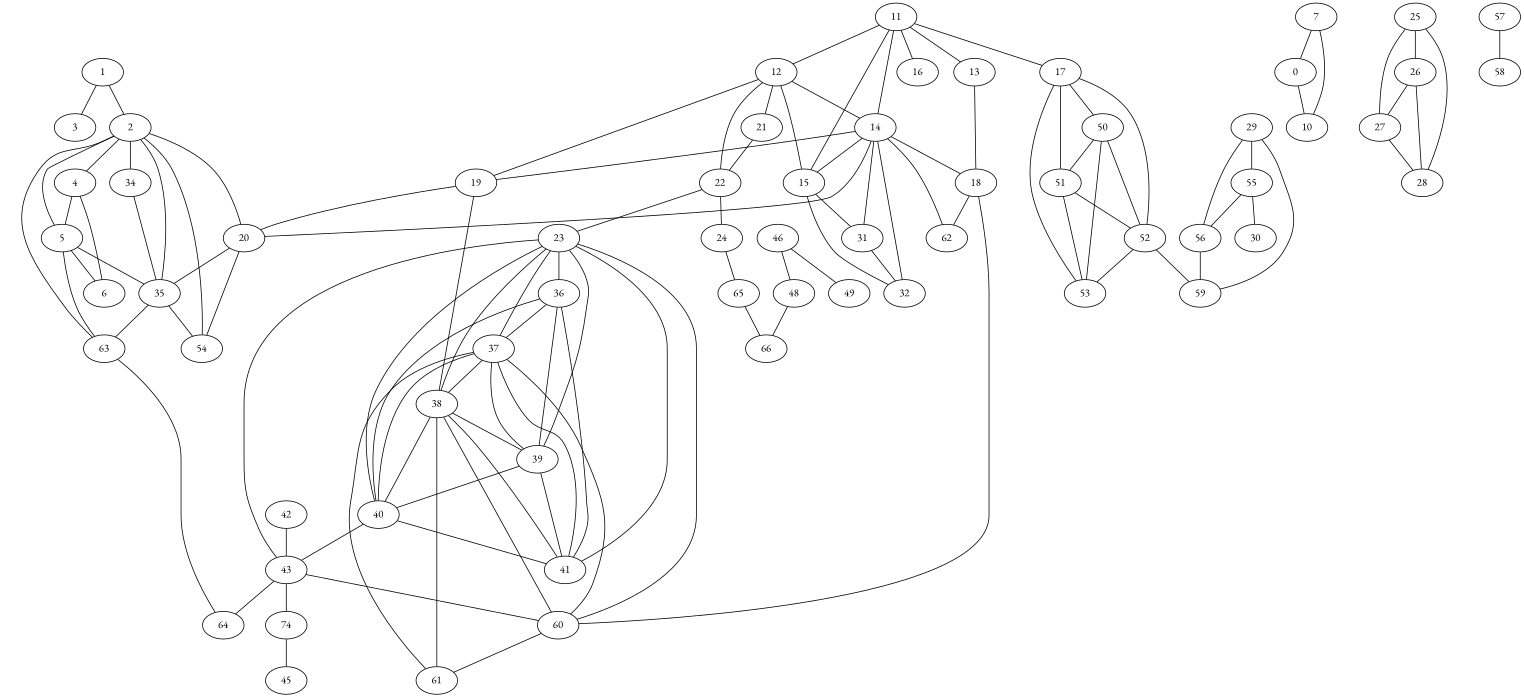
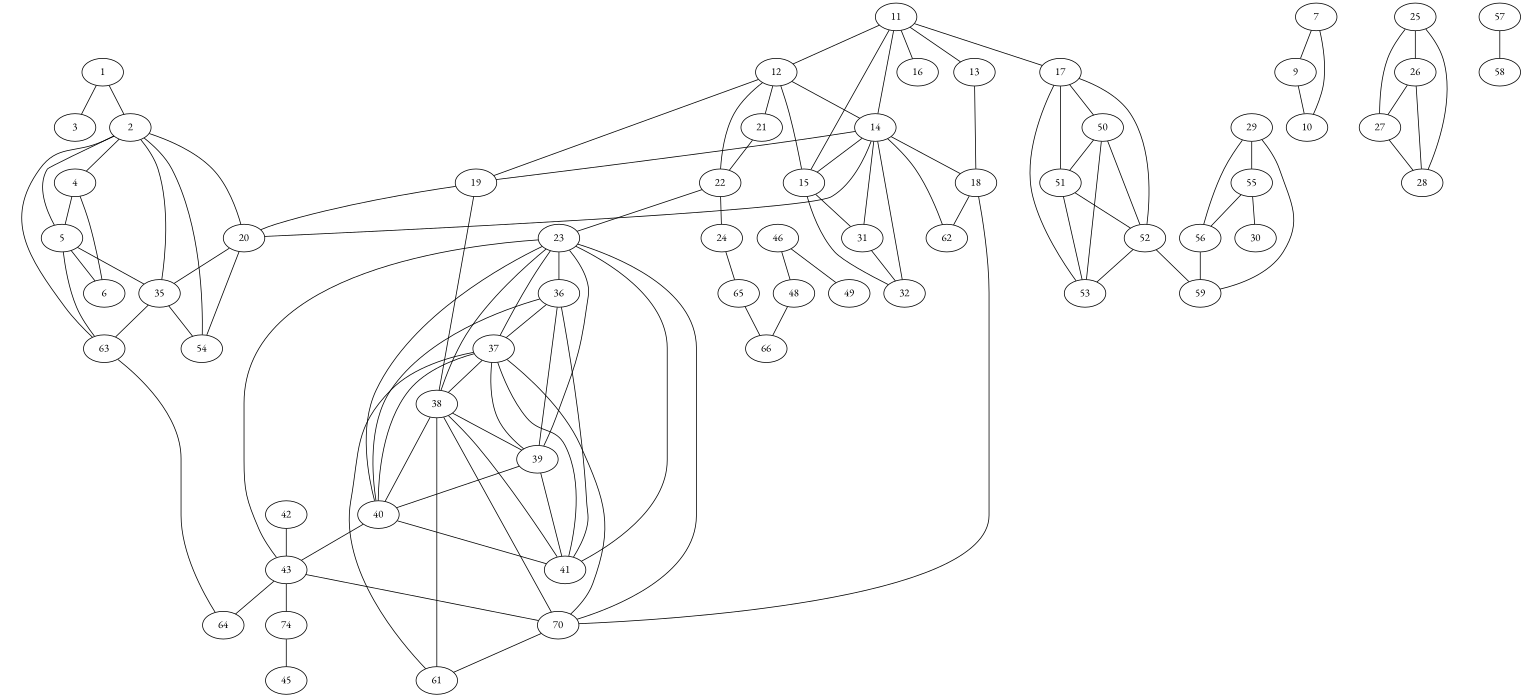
  graph {
    fontname="EB Garamond"
    node [fontname="EB Garamond"]
    edge [fontname="EB Garamond"]
    1
    2
    3
    4
    5
    20
-   34
    35
    54
    63
    6
    64
    7
-   9 [label=0]
+   9
    10
    11
    12
    13
    14
    15
    16
    17
    19
    21
    22
    18
    31
    32
    62
    50
    51
    52
    53
    38
    23
    24
-   60
+   60 [label=70]
    59
    61
    36
    37
    39
    40
    41
    43
    65
    n47 [label=74]
    66
    25
    26
    27
    28
    29
    55
    56
    30
    42
    45
    46
    48
    49
    57
    58
    1 -- 2
    1 -- 3
    2 -- 4
    2 -- 5
    2 -- 20
-   2 -- 34
    2 -- 35
    2 -- 54
    2 -- 63
    4 -- 5
    4 -- 6
    5 -- 35
    5 -- 63
    5 -- 6
    20 -- 35
    20 -- 54
-   34 -- 35
    35 -- 54
    35 -- 63
    63 -- 64
    7 -- 9
    7 -- 10
    9 -- 10
    11 -- 12
    11 -- 13
    11 -- 14
    11 -- 15
    11 -- 16
    11 -- 17
    12 -- 14
    12 -- 15
    12 -- 19
    12 -- 21
    12 -- 22
    13 -- 18
    14 -- 20
    14 -- 15
    14 -- 19
    14 -- 18
    14 -- 31
    14 -- 32
    14 -- 62
    15 -- 31
    15 -- 32
    17 -- 50
    17 -- 51
    17 -- 52
    17 -- 53
    19 -- 20
    19 -- 38
    21 -- 22
    22 -- 23
    22 -- 24
    18 -- 62
    18 -- 60
    31 -- 32
    50 -- 51
    50 -- 52
    50 -- 53
    51 -- 52
    51 -- 53
    52 -- 53
    52 -- 59
    38 -- 60
    38 -- 61
    38 -- 39
    38 -- 40
    38 -- 41
    23 -- 38
    23 -- 60
    23 -- 36
    23 -- 37
    23 -- 39
    23 -- 40
    23 -- 41
    23 -- 43
    24 -- 65
    60 -- 61
    36 -- 37
    36 -- 39
    36 -- 40
    36 -- 41
    37 -- 38
    37 -- 60
    37 -- 61
    37 -- 39
    37 -- 40
    37 -- 41
    39 -- 40
    39 -- 41
    40 -- 41
    40 -- 43
    43 -- 64
    43 -- 60
    43 -- n47
    65 -- 66
    n47 -- 45
    25 -- 26
    25 -- 27
    25 -- 28
    26 -- 27
    26 -- 28
    27 -- 28
    29 -- 59
    29 -- 55
    29 -- 56
    55 -- 56
    55 -- 30
    56 -- 59
    42 -- 43
    46 -- 48
    46 -- 49
    48 -- 66
    57 -- 58
  }
